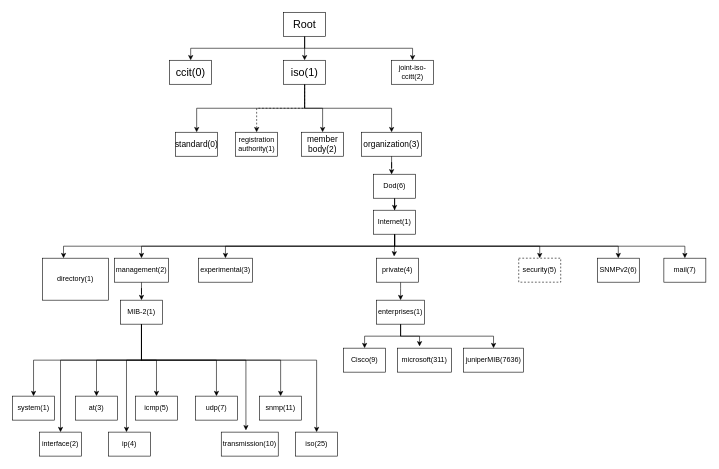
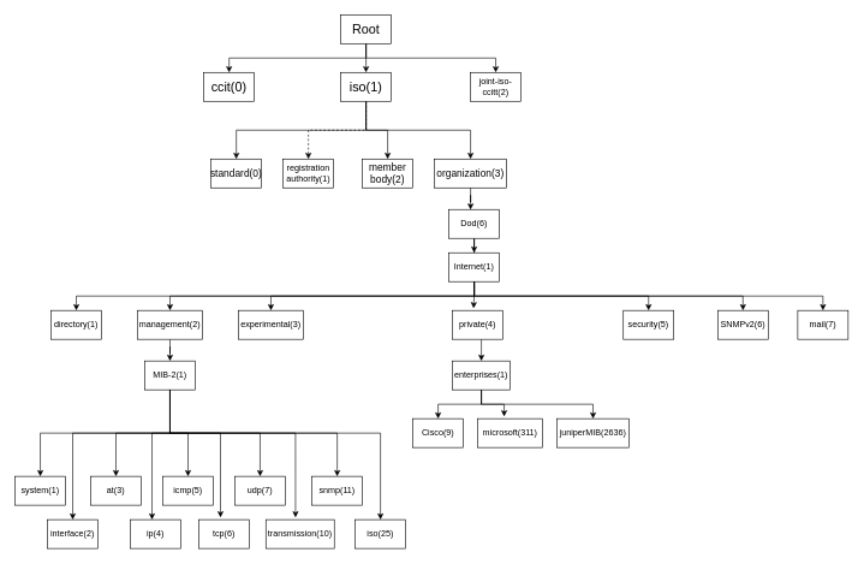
  <mxCell id="0" />
  <mxCell id="1" parent="0" />
  <mxCell id="2" style="edgeStyle=orthogonalEdgeStyle;rounded=0;orthogonalLoop=1;jettySize=auto;html=1;entryX=0.5;entryY=0;entryDx=0;entryDy=0;" edge="1" parent="1" source="5" target="10"><mxGeometry relative="1" as="geometry" /></mxCell>
  <mxCell id="3" style="edgeStyle=orthogonalEdgeStyle;rounded=0;orthogonalLoop=1;jettySize=auto;html=1;entryX=0.5;entryY=0;entryDx=0;entryDy=0;" edge="1" parent="1" source="5" target="11"><mxGeometry relative="1" as="geometry"><Array as="points"><mxPoint x="507" y="80" /><mxPoint x="317" y="80" /></Array></mxGeometry></mxCell>
  <mxCell id="4" style="edgeStyle=orthogonalEdgeStyle;rounded=0;orthogonalLoop=1;jettySize=auto;html=1;entryX=0.5;entryY=0;entryDx=0;entryDy=0;" edge="1" parent="1" source="5" target="12"><mxGeometry relative="1" as="geometry"><Array as="points"><mxPoint x="507" y="80" /><mxPoint x="687" y="80" /></Array></mxGeometry></mxCell>
  <mxCell id="5" value="&lt;font style=&quot;font-size: 18px;&quot;&gt;Root&lt;/font&gt;" style="rounded=0;whiteSpace=wrap;html=1;" vertex="1" parent="1"><mxGeometry x="472" y="20" width="70" height="40" as="geometry" /></mxCell>
  <mxCell id="6" style="edgeStyle=orthogonalEdgeStyle;rounded=0;orthogonalLoop=1;jettySize=auto;html=1;exitX=0.5;exitY=1;exitDx=0;exitDy=0;entryX=0.5;entryY=0;entryDx=0;entryDy=0;" edge="1" parent="1" source="10" target="40"><mxGeometry relative="1" as="geometry" /></mxCell>
  <mxCell id="7" style="edgeStyle=orthogonalEdgeStyle;rounded=0;orthogonalLoop=1;jettySize=auto;html=1;" edge="1" parent="1" source="10" target="41"><mxGeometry relative="1" as="geometry" /></mxCell>
  <mxCell id="8" style="edgeStyle=orthogonalEdgeStyle;rounded=0;orthogonalLoop=1;jettySize=auto;html=1;entryX=0.5;entryY=0;entryDx=0;entryDy=0;dashed=1;" edge="1" parent="1" source="10" target="42"><mxGeometry relative="1" as="geometry"><Array as="points"><mxPoint x="507" y="180" /><mxPoint x="427" y="180" /></Array></mxGeometry></mxCell>
  <mxCell id="9" style="edgeStyle=orthogonalEdgeStyle;rounded=0;orthogonalLoop=1;jettySize=auto;html=1;entryX=0.5;entryY=0;entryDx=0;entryDy=0;" edge="1" parent="1" source="10" target="43"><mxGeometry relative="1" as="geometry"><Array as="points"><mxPoint x="507" y="180" /><mxPoint x="327" y="180" /></Array></mxGeometry></mxCell>
  <mxCell id="10" value="&lt;font style=&quot;font-size: 18px;&quot;&gt;iso(1)&lt;br&gt;&lt;/font&gt;" style="rounded=0;whiteSpace=wrap;html=1;" vertex="1" parent="1"><mxGeometry x="472" y="100" width="70" height="40" as="geometry" /></mxCell>
  <mxCell id="11" value="&lt;font style=&quot;font-size: 18px;&quot;&gt;ccit(0)&lt;br&gt;&lt;/font&gt;" style="rounded=0;whiteSpace=wrap;html=1;" vertex="1" parent="1"><mxGeometry x="282" y="100" width="70" height="40" as="geometry" /></mxCell>
  <mxCell id="12" value="joint-iso-ccitt(2)" style="rounded=0;whiteSpace=wrap;html=1;" vertex="1" parent="1"><mxGeometry x="652" y="100" width="70" height="40" as="geometry" /></mxCell>
  <mxCell id="13" style="edgeStyle=orthogonalEdgeStyle;rounded=0;orthogonalLoop=1;jettySize=auto;html=1;entryX=0.5;entryY=0;entryDx=0;entryDy=0;" edge="1" parent="1" source="14" target="39"><mxGeometry relative="1" as="geometry" /></mxCell>
  <mxCell id="14" value="Dod(6)" style="rounded=0;whiteSpace=wrap;html=1;" vertex="1" parent="1"><mxGeometry x="622" y="290" width="70" height="40" as="geometry" /></mxCell>
  <mxCell id="15" style="edgeStyle=orthogonalEdgeStyle;rounded=0;orthogonalLoop=1;jettySize=auto;html=1;" edge="1" parent="1" source="17" target="55"><mxGeometry relative="1" as="geometry" /></mxCell>
  <mxCell id="16" style="edgeStyle=orthogonalEdgeStyle;rounded=0;orthogonalLoop=1;jettySize=auto;html=1;" edge="1" parent="1" source="17" target="53"><mxGeometry relative="1" as="geometry"><Array as="points"><mxPoint x="667" y="560" /><mxPoint x="822" y="560" /></Array></mxGeometry></mxCell>
  <mxCell id="17" value="enterprises(1)" style="rounded=0;whiteSpace=wrap;html=1;" vertex="1" parent="1"><mxGeometry x="627" y="500" width="80" height="40" as="geometry" /></mxCell>
  <mxCell id="18" style="edgeStyle=orthogonalEdgeStyle;rounded=0;orthogonalLoop=1;jettySize=auto;html=1;entryX=0.5;entryY=0;entryDx=0;entryDy=0;" edge="1" parent="1" source="26" target="51"><mxGeometry relative="1" as="geometry"><Array as="points"><mxPoint x="235" y="600" /><mxPoint x="100" y="600" /></Array></mxGeometry></mxCell>
  <mxCell id="19" style="edgeStyle=orthogonalEdgeStyle;rounded=0;orthogonalLoop=1;jettySize=auto;html=1;entryX=0.5;entryY=0;entryDx=0;entryDy=0;" edge="1" parent="1" source="26" target="50"><mxGeometry relative="1" as="geometry"><Array as="points"><mxPoint x="235" y="600" /><mxPoint x="160" y="600" /></Array></mxGeometry></mxCell>
  <mxCell id="20" style="edgeStyle=orthogonalEdgeStyle;rounded=0;orthogonalLoop=1;jettySize=auto;html=1;" edge="1" parent="1" source="26" target="49"><mxGeometry relative="1" as="geometry"><Array as="points"><mxPoint x="235" y="600" /><mxPoint x="210" y="600" /></Array></mxGeometry></mxCell>
  <mxCell id="21" style="edgeStyle=orthogonalEdgeStyle;rounded=0;orthogonalLoop=1;jettySize=auto;html=1;entryX=0.5;entryY=0;entryDx=0;entryDy=0;" edge="1" parent="1" source="26" target="48"><mxGeometry relative="1" as="geometry" /></mxCell>
  <mxCell id="22" style="edgeStyle=orthogonalEdgeStyle;rounded=0;orthogonalLoop=1;jettySize=auto;html=1;entryX=0.5;entryY=0;entryDx=0;entryDy=0;" edge="1" parent="1" source="26" target="46"><mxGeometry relative="1" as="geometry"><Array as="points"><mxPoint x="235" y="600" /><mxPoint x="360" y="600" /></Array></mxGeometry></mxCell>
  <mxCell id="23" style="edgeStyle=orthogonalEdgeStyle;rounded=0;orthogonalLoop=1;jettySize=auto;html=1;entryX=0.5;entryY=0;entryDx=0;entryDy=0;" edge="1" parent="1" source="26" target="52"><mxGeometry relative="1" as="geometry"><Array as="points"><mxPoint x="235" y="600" /><mxPoint x="55" y="600" /></Array></mxGeometry></mxCell>
  <mxCell id="24" style="edgeStyle=orthogonalEdgeStyle;rounded=0;orthogonalLoop=1;jettySize=auto;html=1;entryX=0.5;entryY=0;entryDx=0;entryDy=0;" edge="1" parent="1" source="26" target="60"><mxGeometry relative="1" as="geometry"><Array as="points"><mxPoint x="235" y="600" /><mxPoint x="467" y="600" /></Array></mxGeometry></mxCell>
  <mxCell id="25" style="edgeStyle=orthogonalEdgeStyle;rounded=0;orthogonalLoop=1;jettySize=auto;html=1;" edge="1" parent="1" source="26" target="61"><mxGeometry relative="1" as="geometry"><Array as="points"><mxPoint x="235" y="600" /><mxPoint x="527" y="600" /></Array></mxGeometry></mxCell>
  <mxCell id="26" value="MIB-2(1)" style="rounded=0;whiteSpace=wrap;html=1;" vertex="1" parent="1"><mxGeometry x="200" y="500" width="70" height="40" as="geometry" /></mxCell>
  <mxCell id="27" style="edgeStyle=orthogonalEdgeStyle;rounded=0;orthogonalLoop=1;jettySize=auto;html=1;entryX=0.5;entryY=0;entryDx=0;entryDy=0;" edge="1" parent="1" source="28" target="17"><mxGeometry relative="1" as="geometry"><Array as="points"><mxPoint x="667" y="480" /><mxPoint x="667" y="480" /></Array></mxGeometry></mxCell>
  <mxCell id="28" value="private(4)" style="rounded=0;whiteSpace=wrap;html=1;" vertex="1" parent="1"><mxGeometry x="627" y="430" width="70" height="40" as="geometry" /></mxCell>
  <mxCell id="29" value="experimental(3)" style="rounded=0;whiteSpace=wrap;html=1;" vertex="1" parent="1"><mxGeometry x="330" y="430" width="90" height="40" as="geometry" /></mxCell>
  <mxCell id="30" style="edgeStyle=orthogonalEdgeStyle;rounded=0;orthogonalLoop=1;jettySize=auto;html=1;entryX=0.5;entryY=0;entryDx=0;entryDy=0;" edge="1" parent="1" source="31" target="26"><mxGeometry relative="1" as="geometry" /></mxCell>
  <mxCell id="31" value="management(2)" style="rounded=0;whiteSpace=wrap;html=1;" vertex="1" parent="1"><mxGeometry x="190" y="430" width="90" height="40" as="geometry" /></mxCell>
- <mxCell id="32" value="directory(1)" style="rounded=0;whiteSpace=wrap;html=1;" vertex="1" parent="1"><mxGeometry x="70" y="430" width="110" height="70" as="geometry" /></mxCell>
+ <mxCell id="32" value="directory(1)" style="rounded=0;whiteSpace=wrap;html=1;" vertex="1" parent="1"><mxGeometry x="70" y="430" width="70" height="40" as="geometry" /></mxCell>
  <mxCell id="33" style="edgeStyle=orthogonalEdgeStyle;rounded=0;orthogonalLoop=1;jettySize=auto;html=1;entryX=0.5;entryY=0;entryDx=0;entryDy=0;" edge="1" parent="1" source="39" target="29"><mxGeometry relative="1" as="geometry"><Array as="points"><mxPoint x="657" y="410" /><mxPoint x="375" y="410" /></Array></mxGeometry></mxCell>
  <mxCell id="34" style="edgeStyle=orthogonalEdgeStyle;rounded=0;orthogonalLoop=1;jettySize=auto;html=1;entryX=0.5;entryY=0;entryDx=0;entryDy=0;" edge="1" parent="1" source="39" target="31"><mxGeometry relative="1" as="geometry"><Array as="points"><mxPoint x="657" y="410" /><mxPoint x="235" y="410" /></Array></mxGeometry></mxCell>
  <mxCell id="35" style="edgeStyle=orthogonalEdgeStyle;rounded=0;orthogonalLoop=1;jettySize=auto;html=1;" edge="1" parent="1" source="39" target="32"><mxGeometry relative="1" as="geometry"><Array as="points"><mxPoint x="657" y="410" /><mxPoint x="105" y="410" /></Array></mxGeometry></mxCell>
  <mxCell id="36" style="edgeStyle=orthogonalEdgeStyle;rounded=0;orthogonalLoop=1;jettySize=auto;html=1;" edge="1" parent="1" source="39" target="57"><mxGeometry relative="1" as="geometry"><Array as="points"><mxPoint x="657" y="410" /><mxPoint x="1141" y="410" /></Array></mxGeometry></mxCell>
  <mxCell id="37" style="edgeStyle=orthogonalEdgeStyle;rounded=0;orthogonalLoop=1;jettySize=auto;html=1;" edge="1" parent="1" source="39" target="58"><mxGeometry relative="1" as="geometry"><Array as="points"><mxPoint x="657" y="410" /><mxPoint x="1030" y="410" /></Array></mxGeometry></mxCell>
  <mxCell id="38" style="edgeStyle=orthogonalEdgeStyle;rounded=0;orthogonalLoop=1;jettySize=auto;html=1;" edge="1" parent="1" source="39" target="59"><mxGeometry relative="1" as="geometry"><Array as="points"><mxPoint x="657" y="410" /><mxPoint x="899" y="410" /></Array></mxGeometry></mxCell>
  <mxCell id="39" value="Internet(1)" style="rounded=0;whiteSpace=wrap;html=1;" vertex="1" parent="1"><mxGeometry x="622" y="350" width="70" height="40" as="geometry" /></mxCell>
  <mxCell id="40" value="&lt;font style=&quot;font-size: 14px;&quot;&gt;organization(3)&lt;/font&gt;" style="rounded=0;whiteSpace=wrap;html=1;" vertex="1" parent="1"><mxGeometry x="602" y="220" width="100" height="40" as="geometry" /></mxCell>
  <mxCell id="41" value="&lt;font style=&quot;font-size: 14px;&quot;&gt;member body(2)&lt;br&gt;&lt;/font&gt;" style="rounded=0;whiteSpace=wrap;html=1;" vertex="1" parent="1"><mxGeometry x="502" y="220" width="70" height="40" as="geometry" /></mxCell>
  <mxCell id="42" value="registration authority(1)" style="rounded=0;whiteSpace=wrap;html=1;" vertex="1" parent="1"><mxGeometry x="392" y="220" width="70" height="40" as="geometry" /></mxCell>
  <mxCell id="43" value="&lt;font style=&quot;font-size: 14px;&quot;&gt;standard(0)&lt;/font&gt;" style="rounded=0;whiteSpace=wrap;html=1;" vertex="1" parent="1"><mxGeometry x="292" y="220" width="70" height="40" as="geometry" /></mxCell>
  <mxCell id="44" style="edgeStyle=orthogonalEdgeStyle;rounded=0;orthogonalLoop=1;jettySize=auto;html=1;entryX=0.429;entryY=0.008;entryDx=0;entryDy=0;entryPerimeter=0;" edge="1" parent="1" source="40" target="14"><mxGeometry relative="1" as="geometry" /></mxCell>
  <mxCell id="45" value="transmission(10)" style="rounded=0;whiteSpace=wrap;html=1;" vertex="1" parent="1"><mxGeometry x="368" y="720" width="95" height="40" as="geometry" /></mxCell>
  <mxCell id="46" value="udp(7)" style="rounded=0;whiteSpace=wrap;html=1;" vertex="1" parent="1"><mxGeometry x="325" y="660" width="70" height="40" as="geometry" /></mxCell>
+ <mxCell id="47" value="tcp(6)" style="rounded=0;whiteSpace=wrap;html=1;" vertex="1" parent="1"><mxGeometry x="275" y="720" width="70" height="40" as="geometry" /></mxCell>
  <mxCell id="48" value="icmp(5)" style="rounded=0;whiteSpace=wrap;html=1;" vertex="1" parent="1"><mxGeometry x="225" y="660" width="70" height="40" as="geometry" /></mxCell>
  <mxCell id="49" value="ip(4)" style="rounded=0;whiteSpace=wrap;html=1;" vertex="1" parent="1"><mxGeometry x="180" y="720" width="70" height="40" as="geometry" /></mxCell>
  <mxCell id="50" value="at(3)" style="rounded=0;whiteSpace=wrap;html=1;" vertex="1" parent="1"><mxGeometry x="125" y="660" width="70" height="40" as="geometry" /></mxCell>
  <mxCell id="51" value="interface(2)" style="rounded=0;whiteSpace=wrap;html=1;" vertex="1" parent="1"><mxGeometry x="65" y="720" width="70" height="40" as="geometry" /></mxCell>
  <mxCell id="52" value="system(1)" style="rounded=0;whiteSpace=wrap;html=1;" vertex="1" parent="1"><mxGeometry x="20" y="660" width="70" height="40" as="geometry" /></mxCell>
- <mxCell id="53" value="juniperMIB(7636)" style="rounded=0;whiteSpace=wrap;html=1;" vertex="1" parent="1"><mxGeometry x="772" y="580" width="100" height="40" as="geometry" /></mxCell>
+ <mxCell id="53" value="juniperMIB(2636)" style="rounded=0;whiteSpace=wrap;html=1;" vertex="1" parent="1"><mxGeometry x="772" y="580" width="100" height="40" as="geometry" /></mxCell>
  <mxCell id="54" value="microsoft(311)" style="rounded=0;whiteSpace=wrap;html=1;" vertex="1" parent="1"><mxGeometry x="662" y="580" width="90" height="40" as="geometry" /></mxCell>
  <mxCell id="55" value="Cisco(9)" style="rounded=0;whiteSpace=wrap;html=1;" vertex="1" parent="1"><mxGeometry x="572" y="580" width="70" height="40" as="geometry" /></mxCell>
  <mxCell id="56" style="edgeStyle=orthogonalEdgeStyle;rounded=0;orthogonalLoop=1;jettySize=auto;html=1;entryX=0.407;entryY=-0.075;entryDx=0;entryDy=0;entryPerimeter=0;" edge="1" parent="1" source="17" target="54"><mxGeometry relative="1" as="geometry" /></mxCell>
  <mxCell id="57" value="mail(7)" style="rounded=0;whiteSpace=wrap;html=1;" vertex="1" parent="1"><mxGeometry x="1106" y="430" width="70" height="40" as="geometry" /></mxCell>
  <mxCell id="58" value="SNMPv2(6)" style="rounded=0;whiteSpace=wrap;html=1;" vertex="1" parent="1"><mxGeometry x="995" y="430" width="70" height="40" as="geometry" /></mxCell>
- <mxCell id="59" value="security(5)" style="rounded=0;whiteSpace=wrap;html=1;dashed=1;" vertex="1" parent="1"><mxGeometry x="864" y="430" width="70" height="40" as="geometry" /></mxCell>
+ <mxCell id="59" value="security(5)" style="rounded=0;whiteSpace=wrap;html=1;" vertex="1" parent="1"><mxGeometry x="864" y="430" width="70" height="40" as="geometry" /></mxCell>
  <mxCell id="60" value="snmp(11)" style="rounded=0;whiteSpace=wrap;html=1;" vertex="1" parent="1"><mxGeometry x="432" y="660" width="70" height="40" as="geometry" /></mxCell>
  <mxCell id="61" value="iso(25)" style="rounded=0;whiteSpace=wrap;html=1;" vertex="1" parent="1"><mxGeometry x="492" y="720" width="70" height="40" as="geometry" /></mxCell>
+ <mxCell id="62" style="edgeStyle=orthogonalEdgeStyle;rounded=0;orthogonalLoop=1;jettySize=auto;html=1;entryX=0.429;entryY=-0.075;entryDx=0;entryDy=0;entryPerimeter=0;" edge="1" parent="1" source="26" target="47"><mxGeometry relative="1" as="geometry"><Array as="points"><mxPoint x="235" y="600" /><mxPoint x="305" y="600" /></Array></mxGeometry></mxCell>
  <mxCell id="63" style="edgeStyle=orthogonalEdgeStyle;rounded=0;orthogonalLoop=1;jettySize=auto;html=1;entryX=0.433;entryY=-0.075;entryDx=0;entryDy=0;entryPerimeter=0;" edge="1" parent="1" source="26" target="45"><mxGeometry relative="1" as="geometry"><Array as="points"><mxPoint x="235" y="600" /><mxPoint x="409" y="600" /></Array></mxGeometry></mxCell>
  <mxCell id="64" style="edgeStyle=orthogonalEdgeStyle;rounded=0;orthogonalLoop=1;jettySize=auto;html=1;entryX=0.417;entryY=-0.075;entryDx=0;entryDy=0;entryPerimeter=0;" edge="1" parent="1" source="39" target="28"><mxGeometry relative="1" as="geometry" /></mxCell>
